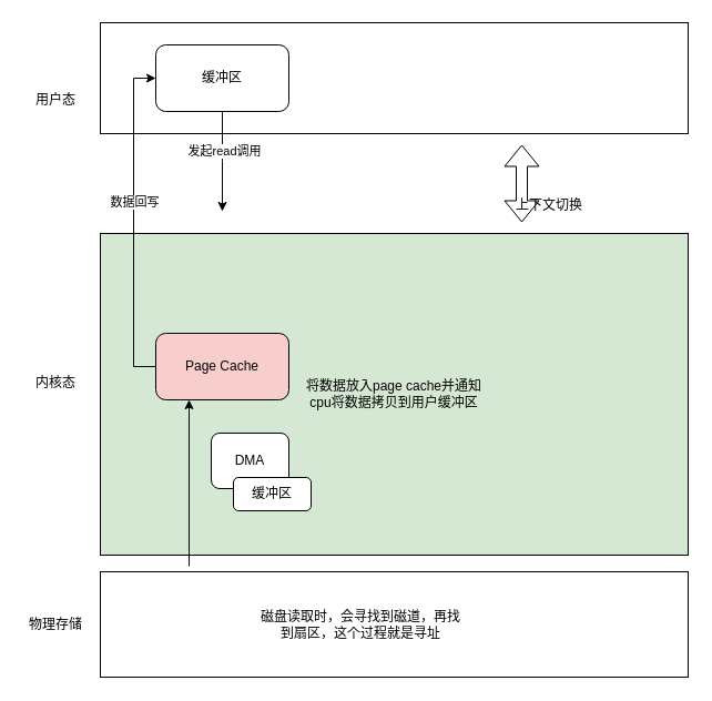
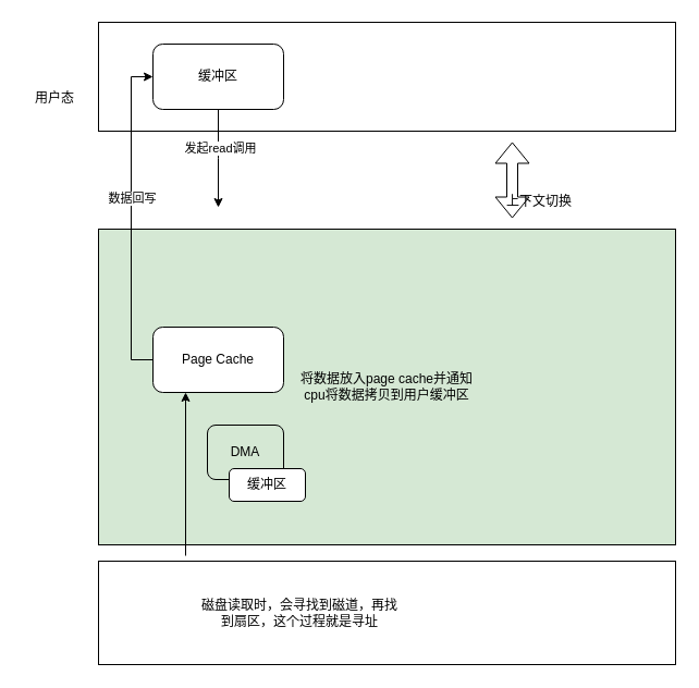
  <mxCell id="0" />
  <mxCell id="1" parent="0" />
  <mxCell id="2" value="" style="rounded=0;whiteSpace=wrap;html=1;" parent="1" vertex="1"><mxGeometry x="90" y="20" width="530" height="100" as="geometry" /></mxCell>
  <mxCell id="3" value="用户态" style="text;html=1;strokeColor=none;fillColor=none;align=center;verticalAlign=middle;whiteSpace=wrap;rounded=0;" parent="1" vertex="1"><mxGeometry x="20" y="75" width="60" height="30" as="geometry" /></mxCell>
  <mxCell id="4" value="将数据放入page cache并通知&lt;br&gt;cpu将数据拷贝到用户缓冲区" style="rounded=0;whiteSpace=wrap;html=1;fillColor=#d5e8d4;" parent="1" vertex="1"><mxGeometry x="90" y="210" width="530" height="290" as="geometry" /></mxCell>
- <mxCell id="5" value="内核态" style="text;html=1;strokeColor=none;fillColor=none;align=center;verticalAlign=middle;whiteSpace=wrap;rounded=0;" parent="1" vertex="1"><mxGeometry x="20" y="330" width="60" height="30" as="geometry" /></mxCell>
  <mxCell id="6" value="" style="rounded=0;whiteSpace=wrap;html=1;" parent="1" vertex="1"><mxGeometry x="90" y="515" width="530" height="95" as="geometry" /></mxCell>
- <mxCell id="7" value="物理存储" style="text;html=1;strokeColor=none;fillColor=none;align=center;verticalAlign=middle;whiteSpace=wrap;rounded=0;" parent="1" vertex="1"><mxGeometry x="20" y="547.5" width="60" height="30" as="geometry" /></mxCell>
  <mxCell id="8" style="edgeStyle=orthogonalEdgeStyle;rounded=0;orthogonalLoop=1;jettySize=auto;html=1;" parent="1" source="10" edge="1"><mxGeometry relative="1" as="geometry"><mxPoint x="200" y="190" as="targetPoint" /></mxGeometry></mxCell>
  <mxCell id="9" value="发起read调用" style="edgeLabel;html=1;align=center;verticalAlign=middle;resizable=0;points=[];" parent="8" vertex="1" connectable="0"><mxGeometry x="-0.227" y="1" relative="1" as="geometry"><mxPoint as="offset" /></mxGeometry></mxCell>
  <mxCell id="10" value="缓冲区" style="rounded=1;whiteSpace=wrap;html=1;" parent="1" vertex="1"><mxGeometry x="140" y="40" width="120" height="60" as="geometry" /></mxCell>
  <mxCell id="11" style="edgeStyle=orthogonalEdgeStyle;rounded=0;orthogonalLoop=1;jettySize=auto;html=1;entryX=0;entryY=0.5;entryDx=0;entryDy=0;" parent="1" source="13" target="10" edge="1"><mxGeometry relative="1" as="geometry"><Array as="points"><mxPoint x="120" y="330" /><mxPoint x="120" y="70" /></Array></mxGeometry></mxCell>
  <mxCell id="12" value="数据回写" style="edgeLabel;html=1;align=center;verticalAlign=middle;resizable=0;points=[];" parent="11" vertex="1" connectable="0"><mxGeometry x="0.127" relative="1" as="geometry"><mxPoint as="offset" /></mxGeometry></mxCell>
- <mxCell id="13" value="Page Cache" style="rounded=1;whiteSpace=wrap;html=1;fillColor=#f8cecc;" parent="1" vertex="1"><mxGeometry x="140" y="300" width="120" height="60" as="geometry" /></mxCell>
- <mxCell id="14" value="DMA" style="rounded=1;whiteSpace=wrap;html=1;" parent="1" vertex="1"><mxGeometry x="190" y="390" width="70" height="50" as="geometry" /></mxCell>
- <mxCell id="15" value="磁盘读取时，会寻找到磁道，再找到扇区，这个过程就是寻址" style="text;html=1;strokeColor=none;fillColor=none;align=center;verticalAlign=middle;whiteSpace=wrap;rounded=0;" parent="1" vertex="1"><mxGeometry x="230" y="547.5" width="190" height="30" as="geometry" /></mxCell>
+ <mxCell id="13" value="Page Cache" style="rounded=1;whiteSpace=wrap;html=1;" parent="1" vertex="1"><mxGeometry x="140" y="300" width="120" height="60" as="geometry" /></mxCell>
+ <mxCell id="14" value="DMA" style="rounded=1;whiteSpace=wrap;html=1;fillColor=#d5e8d4;" parent="1" vertex="1"><mxGeometry x="190" y="390" width="70" height="50" as="geometry" /></mxCell>
+ <mxCell id="15" value="磁盘读取时，会寻找到磁道，再找到扇区，这个过程就是寻址" style="text;html=1;strokeColor=none;fillColor=none;align=center;verticalAlign=middle;whiteSpace=wrap;rounded=0;" parent="1" vertex="1"><mxGeometry x="180" y="547.5" width="190" height="30" as="geometry" /></mxCell>
  <mxCell id="16" value="缓冲区" style="rounded=1;whiteSpace=wrap;html=1;" parent="1" vertex="1"><mxGeometry x="210" y="430" width="70" height="30" as="geometry" /></mxCell>
  <mxCell id="17" value="" style="shape=flexArrow;endArrow=classic;startArrow=classic;html=1;rounded=0;" parent="1" edge="1"><mxGeometry width="100" height="100" relative="1" as="geometry"><mxPoint x="470" y="200" as="sourcePoint" /><mxPoint x="470" y="130" as="targetPoint" /></mxGeometry></mxCell>
  <mxCell id="18" value="上下文切换" style="text;html=1;strokeColor=none;fillColor=none;align=center;verticalAlign=middle;whiteSpace=wrap;rounded=0;" parent="1" vertex="1"><mxGeometry x="445" y="170" width="100" height="30" as="geometry" /></mxCell>
  <mxCell id="19" value="" style="endArrow=classic;html=1;rounded=0;" parent="1" edge="1"><mxGeometry width="50" height="50" relative="1" as="geometry"><mxPoint x="170" y="510" as="sourcePoint" /><mxPoint x="170" y="360" as="targetPoint" /></mxGeometry></mxCell>
